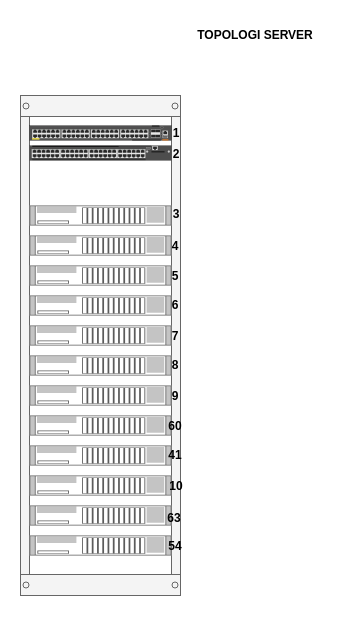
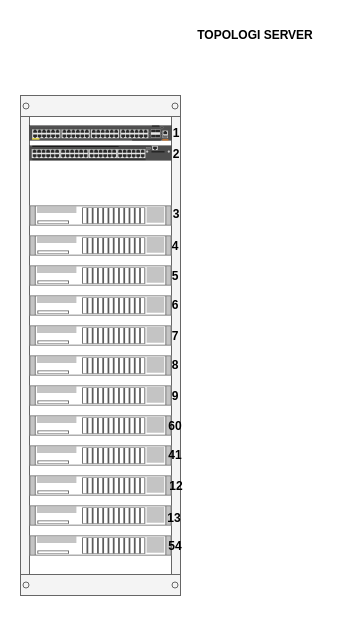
  <mxCell id="0" />
  <mxCell id="1" parent="0" />
  <mxCell id="2" value="TOPOLOGI SERVER " style="text;html=1;strokeColor=none;fillColor=none;align=center;verticalAlign=middle;whiteSpace=wrap;rounded=0;fontStyle=1" parent="1" vertex="1"><mxGeometry x="170" y="20" width="170" height="30" as="geometry" /></mxCell>
  <mxCell id="3" value="" style="strokeColor=#666666;html=1;verticalLabelPosition=bottom;labelBackgroundColor=#ffffff;verticalAlign=top;outlineConnect=0;shadow=0;dashed=0;shape=mxgraph.rackGeneral.container;container=1;collapsible=0;childLayout=rack;allowGaps=1;marginLeft=9;marginRight=9;marginTop=21;marginBottom=22;textColor=#666666;numDisp=off;" parent="1" vertex="1"><mxGeometry x="20" y="95" width="160" height="500" as="geometry" /></mxCell>
  <mxCell id="4" value="" style="html=1;verticalLabelPosition=bottom;verticalAlign=top;outlineConnect=0;shadow=0;dashed=0;shape=mxgraph.rack.hpe_aruba.switches.jl728a_aruba_6200f_48_port_1gbe_class_4_poe_and_4_port_sfpplus_740w_switch;" parent="3" vertex="1"><mxGeometry x="9" y="30" width="142" height="15" as="geometry" /></mxCell>
  <mxCell id="5" value="" style="shape=mxgraph.rack.ibm.ibm_x3750;html=1;labelPosition=right;align=left;spacingLeft=15;dashed=0;shadow=0;fillColor=#ffffff;" parent="3" vertex="1"><mxGeometry x="9" y="110" width="142" height="20" as="geometry" /></mxCell>
  <mxCell id="6" value="" style="shape=mxgraph.rack.ibm.ibm_x3750;html=1;labelPosition=right;align=left;spacingLeft=15;dashed=0;shadow=0;fillColor=#ffffff;" parent="3" vertex="1"><mxGeometry x="9" y="140" width="142" height="20" as="geometry" /></mxCell>
  <mxCell id="7" value="" style="html=1;verticalLabelPosition=bottom;verticalAlign=top;outlineConnect=0;shadow=0;dashed=0;shape=mxgraph.rack.hpe_aruba.switches.jl072a_hpe_aruba_3810m_48_port_gt_1_slot_switch;" parent="3" vertex="1"><mxGeometry x="9" y="50" width="142" height="15" as="geometry" /></mxCell>
  <mxCell id="8" value="" style="shape=mxgraph.rack.ibm.ibm_x3750;html=1;labelPosition=right;align=left;spacingLeft=15;dashed=0;shadow=0;fillColor=#ffffff;" parent="3" vertex="1"><mxGeometry x="9" y="170" width="142" height="20" as="geometry" /></mxCell>
  <mxCell id="9" value="" style="shape=mxgraph.rack.ibm.ibm_x3750;html=1;labelPosition=right;align=left;spacingLeft=15;dashed=0;shadow=0;fillColor=#ffffff;" parent="3" vertex="1"><mxGeometry x="9" y="200" width="142" height="20" as="geometry" /></mxCell>
  <mxCell id="10" value="" style="shape=mxgraph.rack.ibm.ibm_x3750;html=1;labelPosition=right;align=left;spacingLeft=15;dashed=0;shadow=0;fillColor=#ffffff;" parent="3" vertex="1"><mxGeometry x="9" y="230" width="142" height="20" as="geometry" /></mxCell>
  <mxCell id="11" value="" style="shape=mxgraph.rack.ibm.ibm_x3750;html=1;labelPosition=right;align=left;spacingLeft=15;dashed=0;shadow=0;fillColor=#ffffff;" parent="3" vertex="1"><mxGeometry x="9" y="260" width="142" height="20" as="geometry" /></mxCell>
  <mxCell id="12" value="" style="shape=mxgraph.rack.ibm.ibm_x3750;html=1;labelPosition=right;align=left;spacingLeft=15;dashed=0;shadow=0;fillColor=#ffffff;" parent="3" vertex="1"><mxGeometry x="9" y="290" width="142" height="20" as="geometry" /></mxCell>
  <mxCell id="13" value="" style="shape=mxgraph.rack.ibm.ibm_x3750;html=1;labelPosition=right;align=left;spacingLeft=15;dashed=0;shadow=0;fillColor=#ffffff;" parent="3" vertex="1"><mxGeometry x="9" y="320" width="142" height="20" as="geometry" /></mxCell>
  <mxCell id="14" value="" style="shape=mxgraph.rack.ibm.ibm_x3750;html=1;labelPosition=right;align=left;spacingLeft=15;dashed=0;shadow=0;fillColor=#ffffff;" parent="3" vertex="1"><mxGeometry x="9" y="350" width="142" height="20" as="geometry" /></mxCell>
  <mxCell id="15" value="" style="shape=mxgraph.rack.ibm.ibm_x3750;html=1;labelPosition=right;align=left;spacingLeft=15;dashed=0;shadow=0;fillColor=#ffffff;" vertex="1" parent="3"><mxGeometry x="9" y="380" width="142" height="20" as="geometry" /></mxCell>
  <mxCell id="16" value="" style="shape=mxgraph.rack.ibm.ibm_x3750;html=1;labelPosition=right;align=left;spacingLeft=15;dashed=0;shadow=0;fillColor=#ffffff;" vertex="1" parent="3"><mxGeometry x="9" y="410" width="142" height="20" as="geometry" /></mxCell>
  <mxCell id="17" value="" style="shape=mxgraph.rack.ibm.ibm_x3750;html=1;labelPosition=right;align=left;spacingLeft=15;dashed=0;shadow=0;fillColor=#ffffff;" vertex="1" parent="3"><mxGeometry x="9" y="440" width="142" height="20" as="geometry" /></mxCell>
  <mxCell id="18" value="1" style="text;html=1;strokeColor=none;fillColor=none;align=center;verticalAlign=middle;whiteSpace=wrap;rounded=0;fontStyle=1" parent="1" vertex="1"><mxGeometry x="171" y="127" width="10" height="11" as="geometry" /></mxCell>
  <mxCell id="19" value="&lt;div&gt;2&lt;/div&gt;" style="text;html=1;strokeColor=none;fillColor=none;align=center;verticalAlign=middle;whiteSpace=wrap;rounded=0;fontStyle=1" parent="1" vertex="1"><mxGeometry x="171" y="148" width="10" height="11" as="geometry" /></mxCell>
  <mxCell id="20" value="3" style="text;html=1;strokeColor=none;fillColor=none;align=center;verticalAlign=middle;whiteSpace=wrap;rounded=0;fontStyle=1" parent="1" vertex="1"><mxGeometry x="171" y="208" width="10" height="11" as="geometry" /></mxCell>
  <mxCell id="21" value="4" style="text;html=1;strokeColor=none;fillColor=none;align=center;verticalAlign=middle;whiteSpace=wrap;rounded=0;fontStyle=1" parent="1" vertex="1"><mxGeometry x="170" y="240" width="10" height="11" as="geometry" /></mxCell>
  <mxCell id="22" value="5" style="text;html=1;strokeColor=none;fillColor=none;align=center;verticalAlign=middle;whiteSpace=wrap;rounded=0;fontStyle=1" vertex="1" parent="1"><mxGeometry x="170" y="270" width="10" height="11" as="geometry" /></mxCell>
  <mxCell id="23" value="6" style="text;html=1;strokeColor=none;fillColor=none;align=center;verticalAlign=middle;whiteSpace=wrap;rounded=0;fontStyle=1" vertex="1" parent="1"><mxGeometry x="170" y="299" width="10" height="11" as="geometry" /></mxCell>
  <mxCell id="24" value="7" style="text;html=1;strokeColor=none;fillColor=none;align=center;verticalAlign=middle;whiteSpace=wrap;rounded=0;fontStyle=1" vertex="1" parent="1"><mxGeometry x="170" y="330" width="10" height="11" as="geometry" /></mxCell>
  <mxCell id="25" value="8" style="text;html=1;strokeColor=none;fillColor=none;align=center;verticalAlign=middle;whiteSpace=wrap;rounded=0;fontStyle=1" vertex="1" parent="1"><mxGeometry x="170" y="359" width="10" height="11" as="geometry" /></mxCell>
  <mxCell id="26" value="9" style="text;html=1;strokeColor=none;fillColor=none;align=center;verticalAlign=middle;whiteSpace=wrap;rounded=0;fontStyle=1" vertex="1" parent="1"><mxGeometry x="170" y="390" width="10" height="11" as="geometry" /></mxCell>
  <mxCell id="27" value="60" style="text;html=1;strokeColor=none;fillColor=none;align=center;verticalAlign=middle;whiteSpace=wrap;rounded=0;fontStyle=1" vertex="1" parent="1"><mxGeometry x="170" y="420" width="10" height="11" as="geometry" /></mxCell>
  <mxCell id="28" value="41" style="text;html=1;strokeColor=none;fillColor=none;align=center;verticalAlign=middle;whiteSpace=wrap;rounded=0;fontStyle=1" vertex="1" parent="1"><mxGeometry x="170" y="449" width="10" height="11" as="geometry" /></mxCell>
  <mxCell id="29" value="54" style="text;html=1;strokeColor=none;fillColor=none;align=center;verticalAlign=middle;whiteSpace=wrap;rounded=0;fontStyle=1" vertex="1" parent="1"><mxGeometry x="170" y="540" width="10" height="11" as="geometry" /></mxCell>
- <mxCell id="30" value="63" style="text;html=1;strokeColor=none;fillColor=none;align=center;verticalAlign=middle;whiteSpace=wrap;rounded=0;fontStyle=1" vertex="1" parent="1"><mxGeometry x="169" y="512" width="10" height="11" as="geometry" /></mxCell>
- <mxCell id="31" value="10" style="text;html=1;strokeColor=none;fillColor=none;align=center;verticalAlign=middle;whiteSpace=wrap;rounded=0;fontStyle=1" vertex="1" parent="1"><mxGeometry x="171" y="480" width="10" height="11" as="geometry" /></mxCell>
+ <mxCell id="30" value="13" style="text;html=1;strokeColor=none;fillColor=none;align=center;verticalAlign=middle;whiteSpace=wrap;rounded=0;fontStyle=1" vertex="1" parent="1"><mxGeometry x="169" y="512" width="10" height="11" as="geometry" /></mxCell>
+ <mxCell id="31" value="12" style="text;html=1;strokeColor=none;fillColor=none;align=center;verticalAlign=middle;whiteSpace=wrap;rounded=0;fontStyle=1" vertex="1" parent="1"><mxGeometry x="171" y="480" width="10" height="11" as="geometry" /></mxCell>
